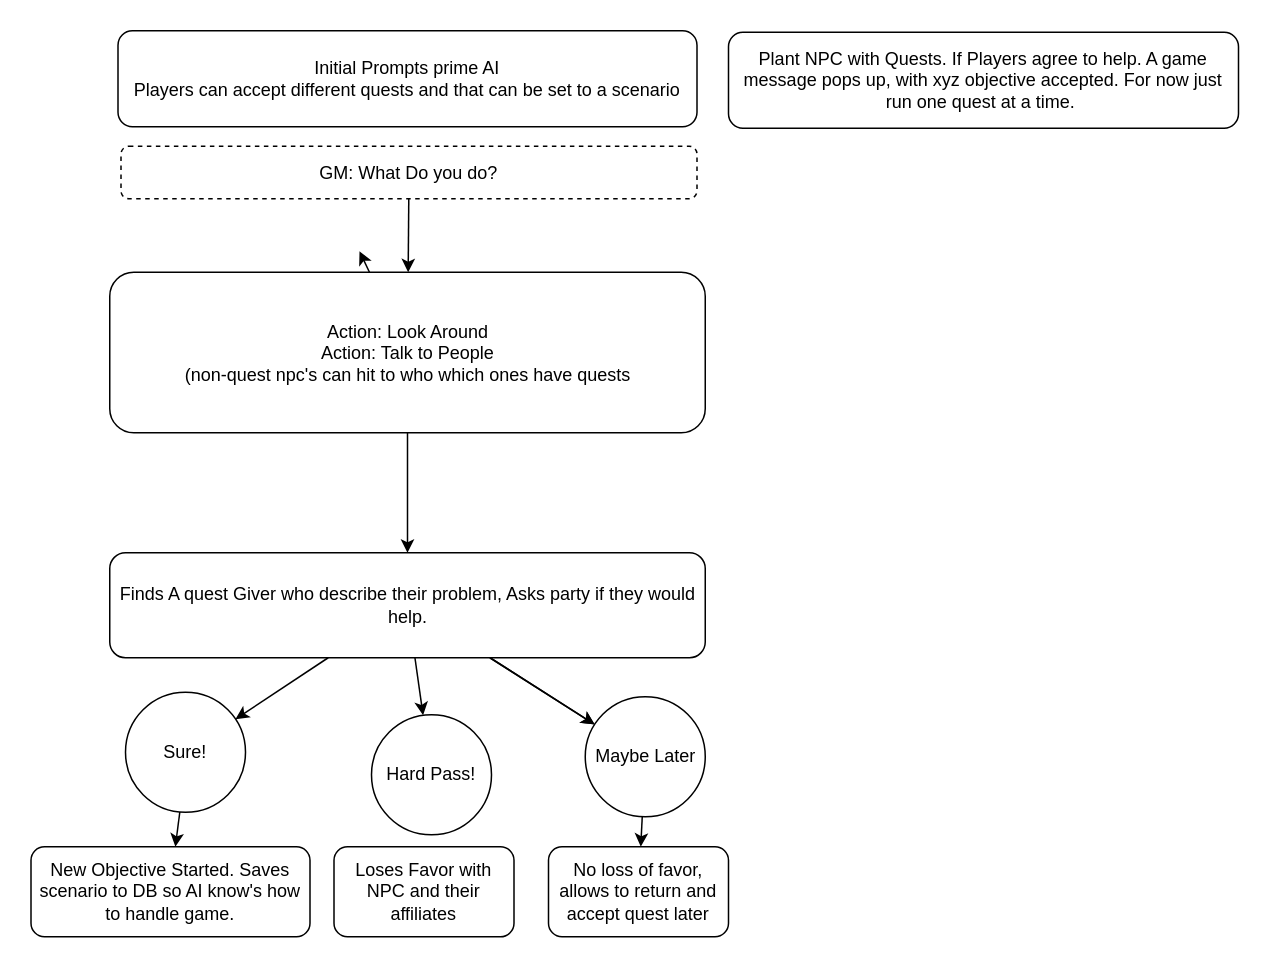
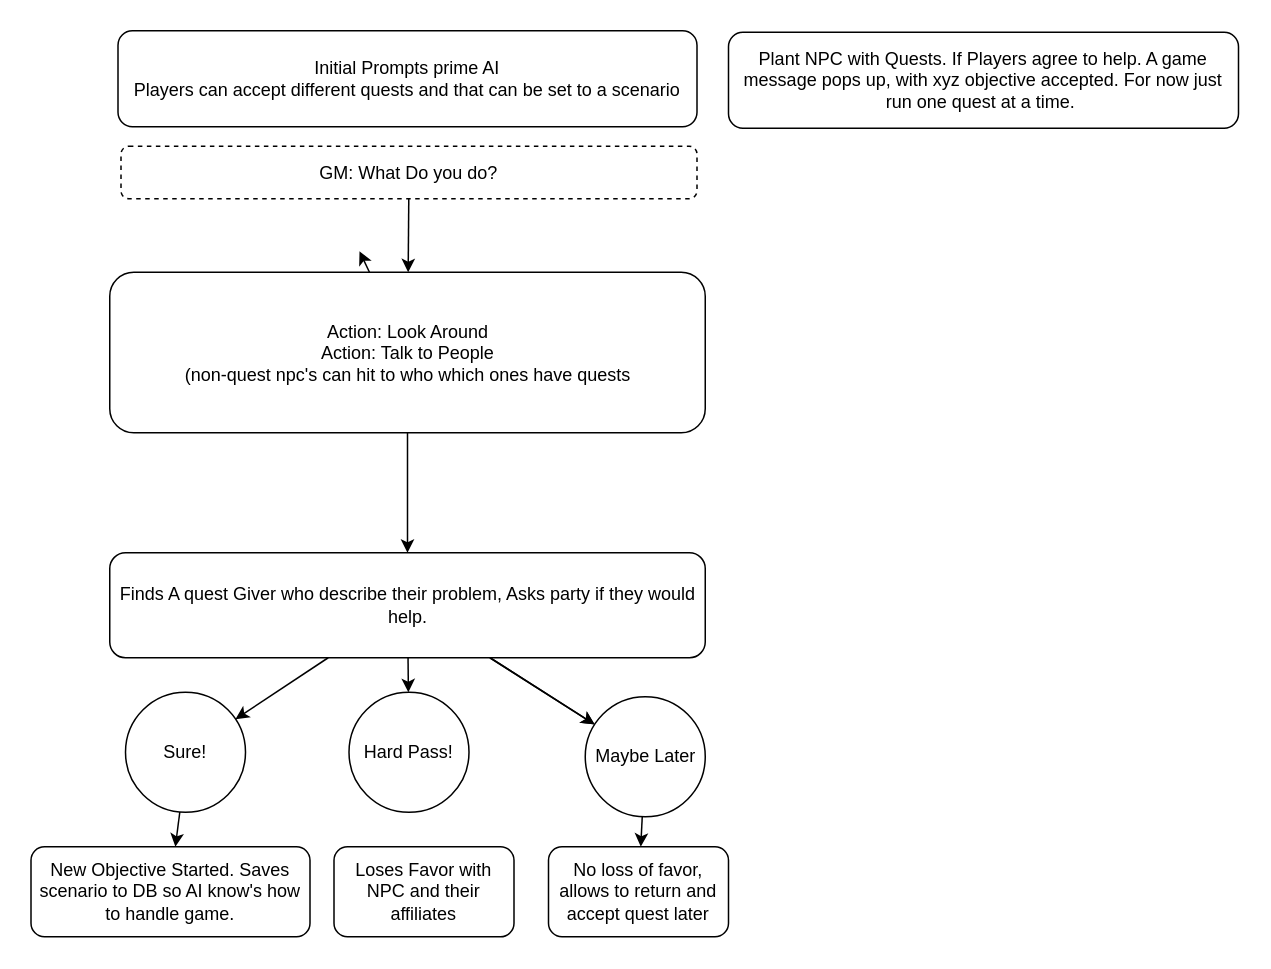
  <mxCell id="0" />
  <mxCell id="1" parent="0" />
  <mxCell id="2" value="" style="edgeStyle=none;html=1;" edge="1" parent="1" source="4"><mxGeometry relative="1" as="geometry"><mxPoint x="239" y="167" as="targetPoint" /></mxGeometry></mxCell>
  <mxCell id="3" value="" style="edgeStyle=none;html=1;" edge="1" parent="1" source="4" target="13"><mxGeometry relative="1" as="geometry" /></mxCell>
  <mxCell id="4" value="Action: Look Around&lt;br&gt;Action: Talk to People &lt;br&gt;(non-quest npc's can hit to who which ones have quests" style="rounded=1;whiteSpace=wrap;html=1;" vertex="1" parent="1"><mxGeometry x="72.5" y="181" width="397" height="107" as="geometry" /></mxCell>
  <mxCell id="5" value="" style="edgeStyle=none;html=1;" edge="1" parent="1" source="6" target="4"><mxGeometry relative="1" as="geometry" /></mxCell>
  <mxCell id="6" value="GM: What Do you do?" style="rounded=1;whiteSpace=wrap;html=1;dashed=1;" vertex="1" parent="1"><mxGeometry x="80" y="97" width="384" height="35" as="geometry" /></mxCell>
  <mxCell id="7" value="Plant NPC with Quests. If Players agree to help. A game message pops up, with xyz objective accepted. For now just run one quest at a time.&amp;nbsp;" style="rounded=1;whiteSpace=wrap;html=1;" vertex="1" parent="1"><mxGeometry x="485" y="21" width="340" height="64" as="geometry" /></mxCell>
  <mxCell id="8" value="Initial Prompts prime AI&lt;br&gt;Players can accept different quests and that can be set to a scenario" style="rounded=1;whiteSpace=wrap;html=1;" vertex="1" parent="1"><mxGeometry x="78" y="20" width="386" height="64" as="geometry" /></mxCell>
  <mxCell id="9" value="" style="edgeStyle=none;html=1;" edge="1" parent="1" source="13" target="15"><mxGeometry relative="1" as="geometry" /></mxCell>
  <mxCell id="10" value="" style="edgeStyle=none;html=1;" edge="1" parent="1" source="13" target="17"><mxGeometry relative="1" as="geometry" /></mxCell>
  <mxCell id="11" value="" style="edgeStyle=none;html=1;" edge="1" parent="1" source="13" target="17"><mxGeometry relative="1" as="geometry" /></mxCell>
  <mxCell id="12" value="" style="edgeStyle=none;html=1;" edge="1" parent="1" source="13" target="18"><mxGeometry relative="1" as="geometry" /></mxCell>
  <mxCell id="13" value="Finds A quest Giver who describe their problem, Asks party if they would help." style="rounded=1;whiteSpace=wrap;html=1;" vertex="1" parent="1"><mxGeometry x="72.5" y="368" width="397" height="70" as="geometry" /></mxCell>
  <mxCell id="14" value="" style="edgeStyle=none;html=1;" edge="1" parent="1" source="15" target="19"><mxGeometry relative="1" as="geometry" /></mxCell>
  <mxCell id="15" value="Sure!" style="ellipse;whiteSpace=wrap;html=1;rounded=1;" vertex="1" parent="1"><mxGeometry x="83" y="461" width="80" height="80" as="geometry" /></mxCell>
  <mxCell id="16" value="" style="edgeStyle=none;html=1;" edge="1" parent="1" source="17" target="21"><mxGeometry relative="1" as="geometry" /></mxCell>
  <mxCell id="17" value="Maybe Later" style="ellipse;whiteSpace=wrap;html=1;rounded=1;" vertex="1" parent="1"><mxGeometry x="389.5" y="464" width="80" height="80" as="geometry" /></mxCell>
- <mxCell id="18" value="Hard Pass!" style="ellipse;whiteSpace=wrap;html=1;rounded=1;" vertex="1" parent="1"><mxGeometry x="247" y="476" width="80" height="80" as="geometry" /></mxCell>
+ <mxCell id="18" value="Hard Pass!" style="ellipse;whiteSpace=wrap;html=1;rounded=1;" vertex="1" parent="1"><mxGeometry x="232" y="461" width="80" height="80" as="geometry" /></mxCell>
  <mxCell id="19" value="New Objective Started. Saves scenario to DB so AI know's how to handle game." style="whiteSpace=wrap;html=1;rounded=1;" vertex="1" parent="1"><mxGeometry x="20" y="564" width="186" height="60" as="geometry" /></mxCell>
  <mxCell id="20" value="Loses Favor with NPC and their affiliates" style="whiteSpace=wrap;html=1;rounded=1;" vertex="1" parent="1"><mxGeometry x="222" y="564" width="120" height="60" as="geometry" /></mxCell>
  <mxCell id="21" value="No loss of favor, allows to return and accept quest later" style="whiteSpace=wrap;html=1;rounded=1;" vertex="1" parent="1"><mxGeometry x="365" y="564" width="120" height="60" as="geometry" /></mxCell>
